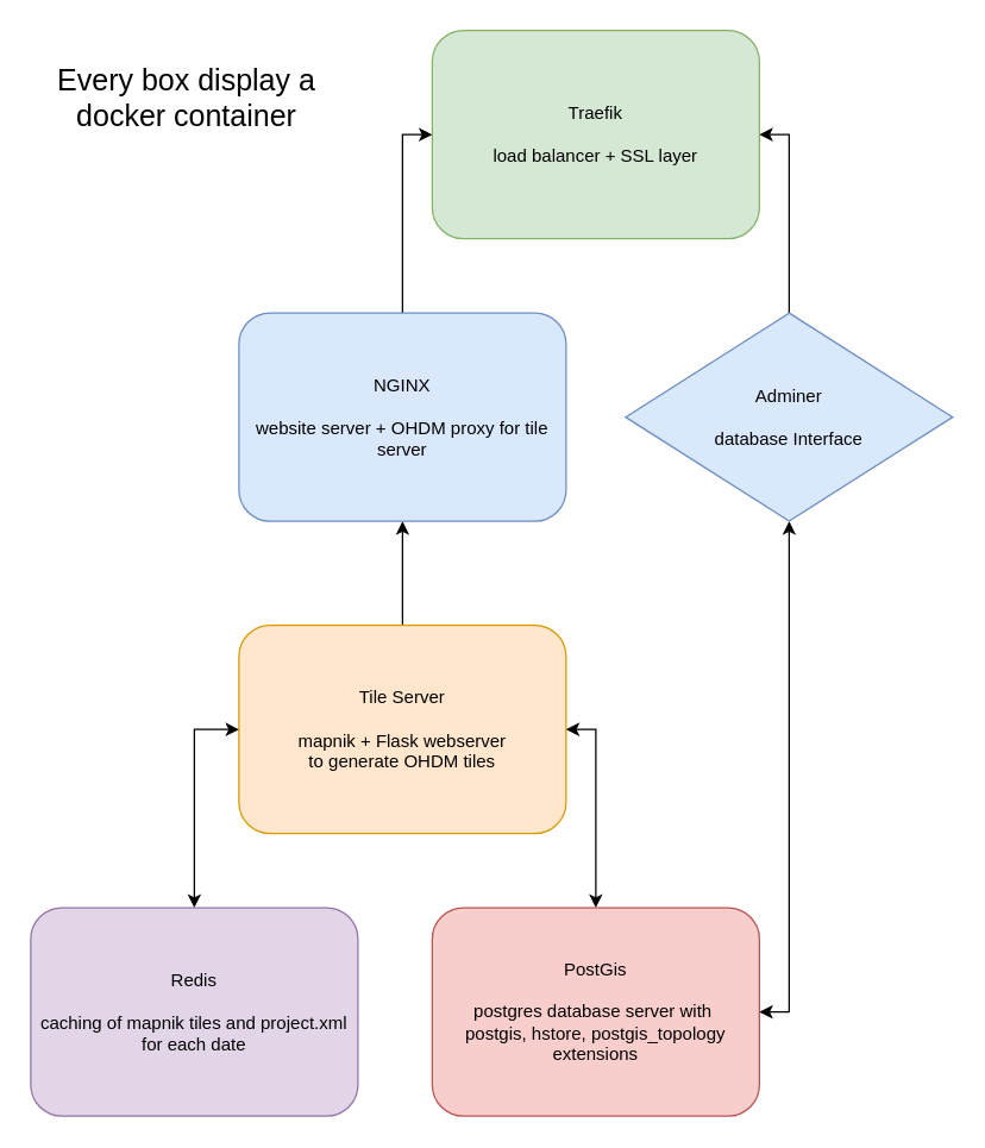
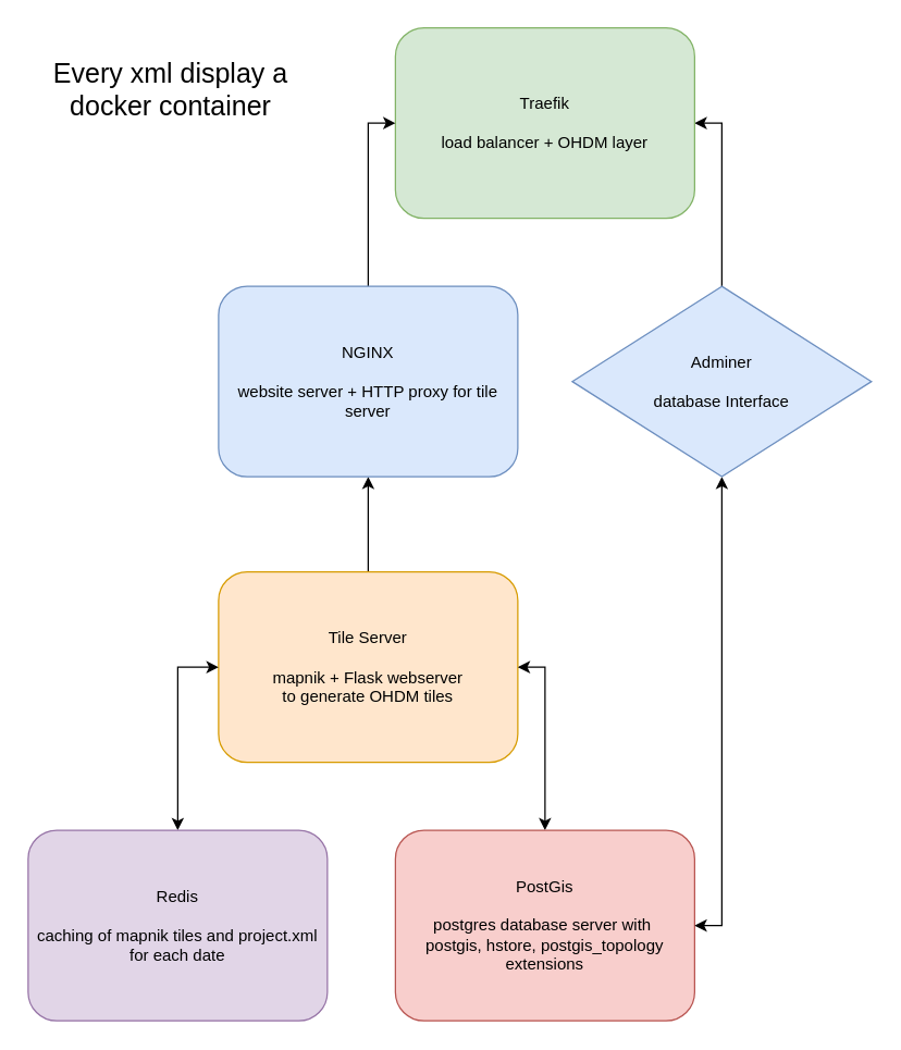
  <mxCell id="0" />
  <mxCell id="1" parent="0" />
  <mxCell id="2" style="edgeStyle=orthogonalEdgeStyle;rounded=0;orthogonalLoop=1;jettySize=auto;html=1;entryX=0.5;entryY=1;entryDx=0;entryDy=0;" edge="1" parent="1" source="3" target="13"><mxGeometry relative="1" as="geometry" /></mxCell>
  <mxCell id="3" value="Tile Server&lt;br&gt;&lt;br&gt;mapnik + Flask webserver&lt;br&gt;to generate OHDM tiles&lt;br&gt;" style="rounded=1;whiteSpace=wrap;html=1;fillColor=#ffe6cc;strokeColor=#d79b00;" vertex="1" parent="1"><mxGeometry x="160" y="420" width="220" height="140" as="geometry" /></mxCell>
  <mxCell id="4" style="edgeStyle=orthogonalEdgeStyle;rounded=0;orthogonalLoop=1;jettySize=auto;html=1;entryX=1;entryY=0.5;entryDx=0;entryDy=0;startArrow=classic;startFill=1;" edge="1" parent="1" source="5" target="3"><mxGeometry relative="1" as="geometry" /></mxCell>
  <mxCell id="5" value="PostGis&lt;br&gt;&lt;br&gt;postgres database server with&amp;nbsp;&lt;br&gt;postgis, hstore, postgis_topology extensions&lt;br&gt;" style="rounded=1;whiteSpace=wrap;html=1;fillColor=#f8cecc;strokeColor=#b85450;" vertex="1" parent="1"><mxGeometry x="290" y="610" width="220" height="140" as="geometry" /></mxCell>
  <mxCell id="6" style="edgeStyle=orthogonalEdgeStyle;rounded=0;orthogonalLoop=1;jettySize=auto;html=1;entryX=0;entryY=0.5;entryDx=0;entryDy=0;startArrow=classic;startFill=1;" edge="1" parent="1" source="7" target="3"><mxGeometry relative="1" as="geometry" /></mxCell>
  <mxCell id="7" value="Redis&lt;br&gt;&lt;br&gt;caching of mapnik tiles and project.xml for each date&lt;br&gt;" style="rounded=1;whiteSpace=wrap;html=1;fillColor=#e1d5e7;strokeColor=#9673a6;" vertex="1" parent="1"><mxGeometry x="20" y="610" width="220" height="140" as="geometry" /></mxCell>
  <mxCell id="8" style="edgeStyle=orthogonalEdgeStyle;rounded=0;orthogonalLoop=1;jettySize=auto;html=1;entryX=1;entryY=0.5;entryDx=0;entryDy=0;" edge="1" parent="1" source="10" target="11"><mxGeometry relative="1" as="geometry" /></mxCell>
  <mxCell id="9" style="edgeStyle=orthogonalEdgeStyle;rounded=0;orthogonalLoop=1;jettySize=auto;html=1;entryX=1;entryY=0.5;entryDx=0;entryDy=0;startArrow=classic;startFill=1;" edge="1" parent="1" source="10" target="5"><mxGeometry relative="1" as="geometry" /></mxCell>
  <mxCell id="10" value="Adminer&lt;br&gt;&lt;br&gt;database Interface&lt;br&gt;" style="rhombus;whiteSpace=wrap;html=1;fillColor=#dae8fc;strokeColor=#6c8ebf;" vertex="1" parent="1"><mxGeometry x="420" y="210" width="220" height="140" as="geometry" /></mxCell>
- <mxCell id="11" value="Traefik&lt;br&gt;&lt;br&gt;load balancer + SSL layer&lt;br&gt;" style="rounded=1;whiteSpace=wrap;html=1;fillColor=#d5e8d4;strokeColor=#82b366;" vertex="1" parent="1"><mxGeometry x="290" y="20" width="220" height="140" as="geometry" /></mxCell>
+ <mxCell id="11" value="Traefik&lt;br&gt;&lt;br&gt;load balancer + OHDM layer&lt;br&gt;" style="rounded=1;whiteSpace=wrap;html=1;fillColor=#d5e8d4;strokeColor=#82b366;" vertex="1" parent="1"><mxGeometry x="290" y="20" width="220" height="140" as="geometry" /></mxCell>
  <mxCell id="12" style="edgeStyle=orthogonalEdgeStyle;rounded=0;orthogonalLoop=1;jettySize=auto;html=1;entryX=0;entryY=0.5;entryDx=0;entryDy=0;" edge="1" parent="1" source="13" target="11"><mxGeometry relative="1" as="geometry" /></mxCell>
- <mxCell id="13" value="NGINX&lt;br&gt;&lt;br&gt;website server + OHDM proxy for tile server&lt;br&gt;" style="rounded=1;whiteSpace=wrap;html=1;fillColor=#dae8fc;strokeColor=#6c8ebf;" vertex="1" parent="1"><mxGeometry x="160" y="210" width="220" height="140" as="geometry" /></mxCell>
- <mxCell id="14" value="&lt;font style=&quot;font-size: 20px&quot;&gt;Every box display a docker container&lt;/font&gt;" style="text;html=1;strokeColor=none;fillColor=none;align=center;verticalAlign=middle;whiteSpace=wrap;rounded=0;" vertex="1" parent="1"><mxGeometry x="20" y="40" width="210" height="50" as="geometry" /></mxCell>
+ <mxCell id="13" value="NGINX&lt;br&gt;&lt;br&gt;website server + HTTP proxy for tile server&lt;br&gt;" style="rounded=1;whiteSpace=wrap;html=1;fillColor=#dae8fc;strokeColor=#6c8ebf;" vertex="1" parent="1"><mxGeometry x="160" y="210" width="220" height="140" as="geometry" /></mxCell>
+ <mxCell id="14" value="&lt;font style=&quot;font-size: 20px&quot;&gt;Every xml display a docker container&lt;/font&gt;" style="text;html=1;strokeColor=none;fillColor=none;align=center;verticalAlign=middle;whiteSpace=wrap;rounded=0;" vertex="1" parent="1"><mxGeometry x="20" y="40" width="210" height="50" as="geometry" /></mxCell>
